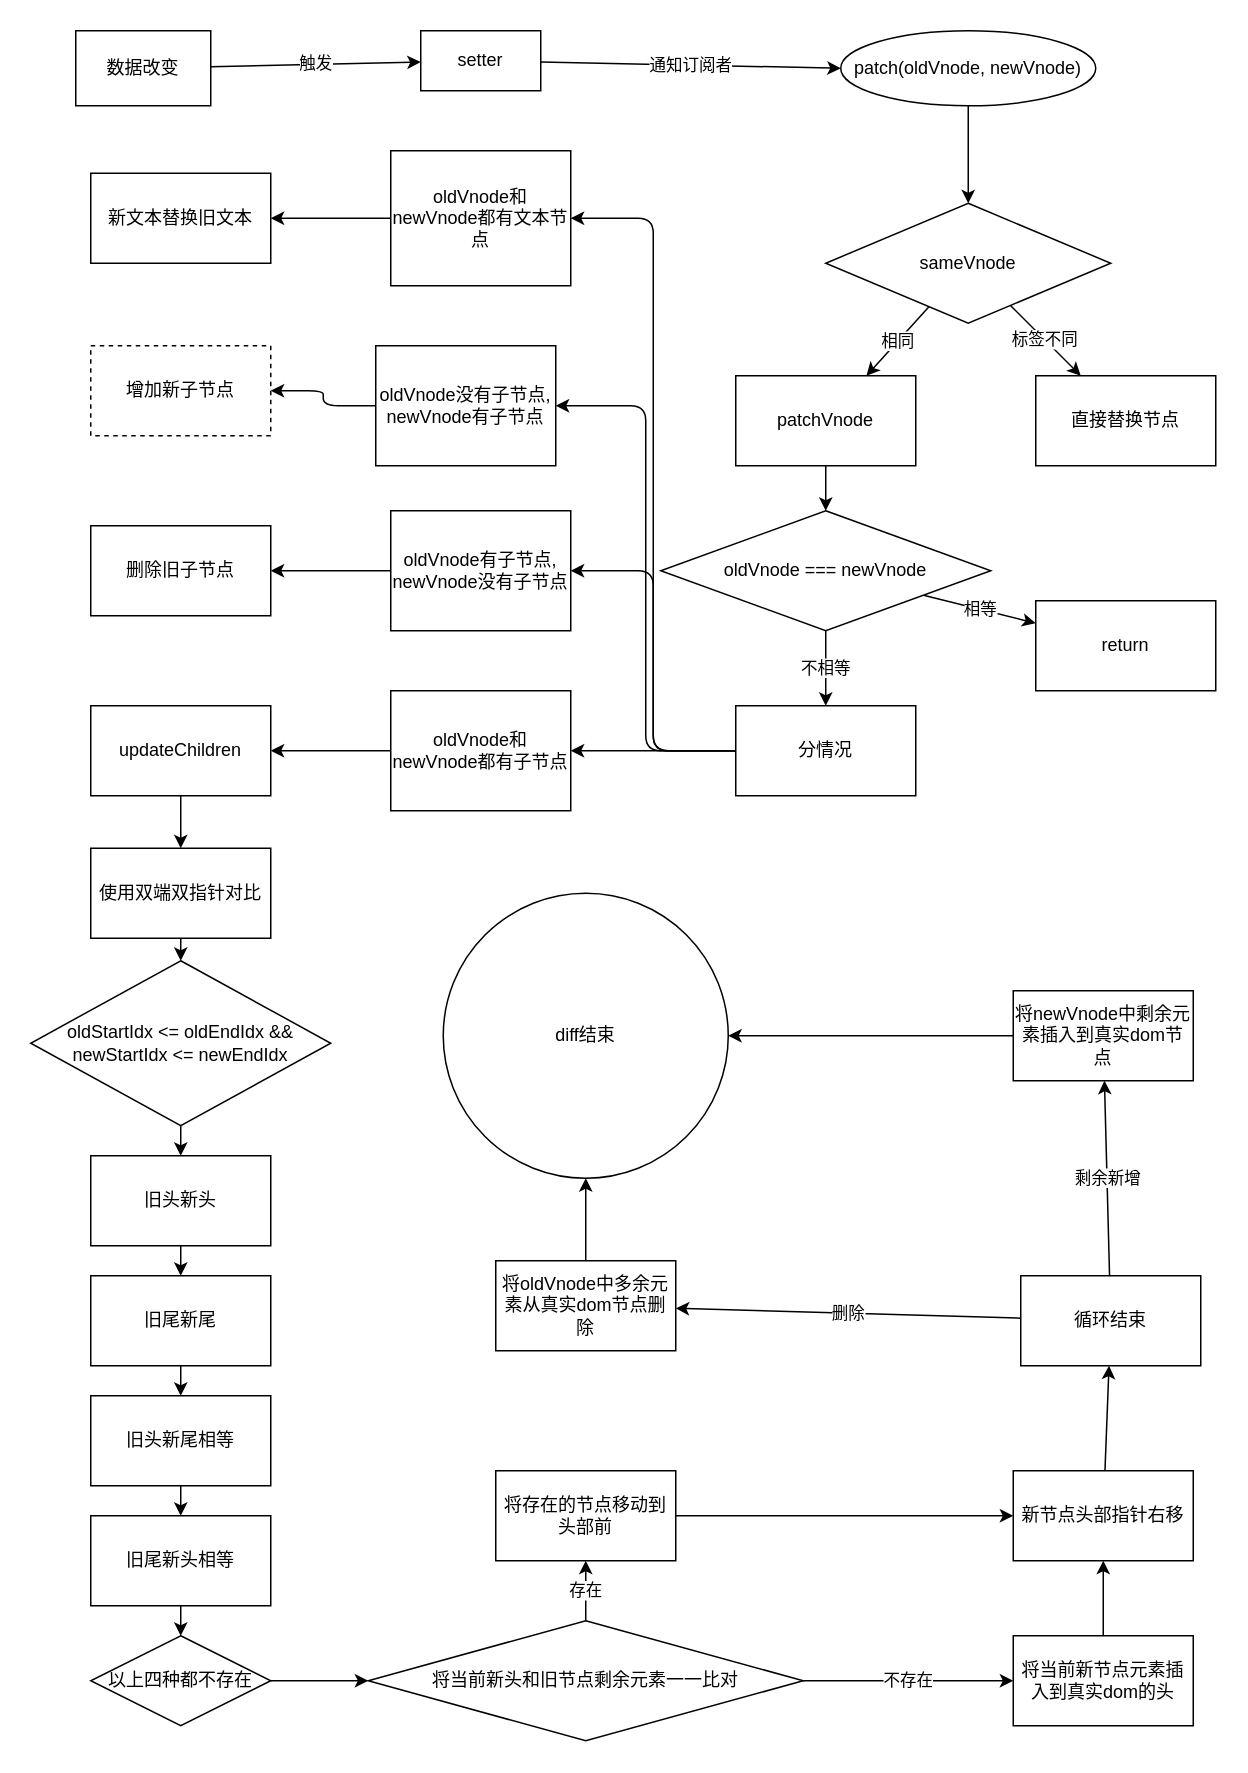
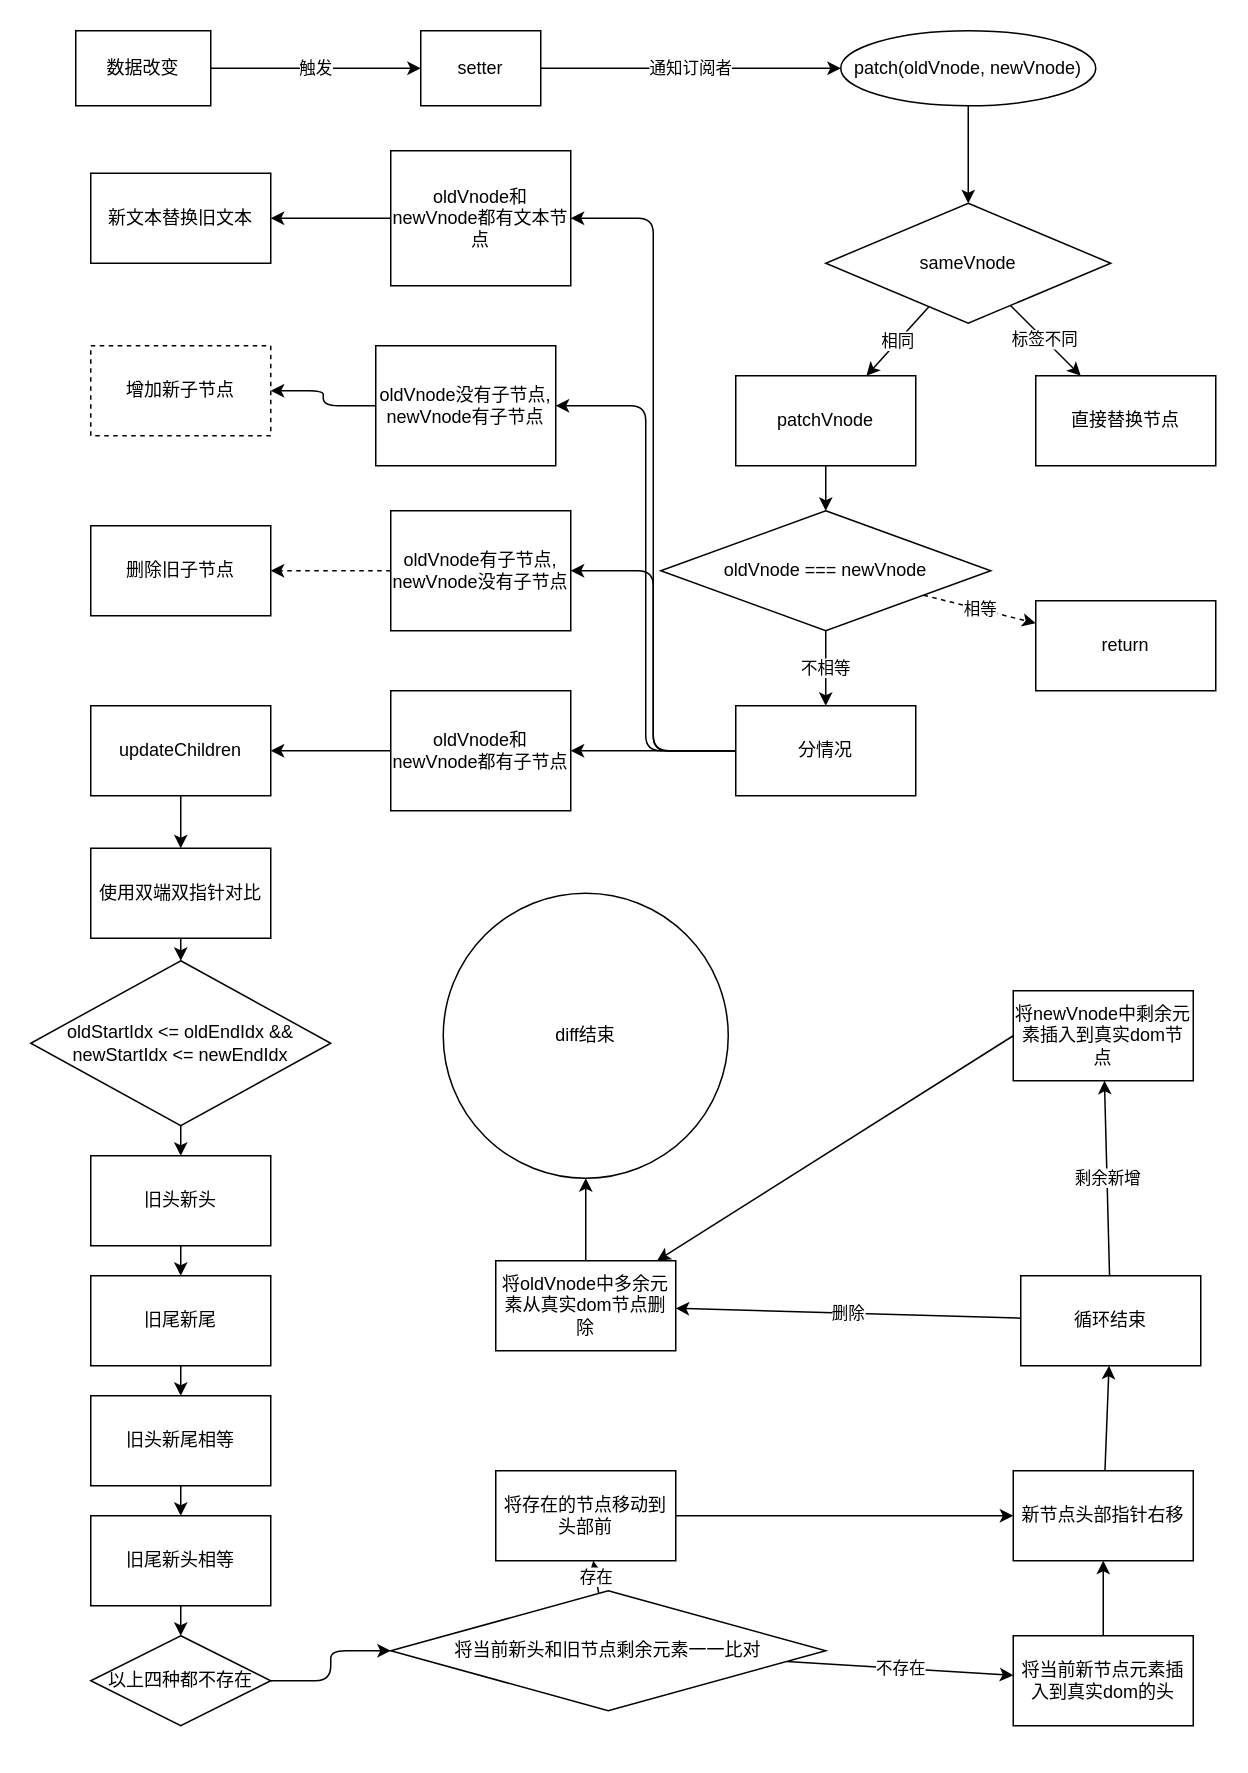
  <mxCell id="0" />
  <mxCell id="1" parent="0" />
  <mxCell id="2" value="触发" style="edgeStyle=none;html=1;" parent="1" source="3" target="5" edge="1"><mxGeometry relative="1" as="geometry" /></mxCell>
  <mxCell id="3" value="数据改变" style="rounded=0;whiteSpace=wrap;html=1;" parent="1" vertex="1"><mxGeometry x="50" y="20" width="90" height="50" as="geometry" /></mxCell>
  <mxCell id="4" value="通知订阅者" style="edgeStyle=none;html=1;entryX=0;entryY=0.5;entryDx=0;entryDy=0;" parent="1" source="5" target="7" edge="1"><mxGeometry relative="1" as="geometry"><mxPoint x="640" y="70" as="targetPoint" /></mxGeometry></mxCell>
- <mxCell id="5" value="setter" style="whiteSpace=wrap;html=1;rounded=0;" parent="1" vertex="1"><mxGeometry x="280" y="20" width="80" height="40" as="geometry" /></mxCell>
+ <mxCell id="5" value="setter" style="whiteSpace=wrap;html=1;rounded=0;" parent="1" vertex="1"><mxGeometry x="280" y="20" width="80" height="50" as="geometry" /></mxCell>
  <mxCell id="6" value="" style="edgeStyle=none;html=1;" parent="1" source="7" target="10" edge="1"><mxGeometry relative="1" as="geometry" /></mxCell>
  <mxCell id="7" value="patch(oldVnode, newVnode)" style="ellipse;whiteSpace=wrap;html=1;" parent="1" vertex="1"><mxGeometry x="560" y="20" width="170" height="50" as="geometry" /></mxCell>
  <mxCell id="8" value="标签不同" style="html=1;" parent="1" source="10" target="11" edge="1"><mxGeometry x="0.011" relative="1" as="geometry"><mxPoint as="offset" /></mxGeometry></mxCell>
  <mxCell id="9" value="相同" style="html=1;" parent="1" source="10" target="13" edge="1"><mxGeometry relative="1" as="geometry" /></mxCell>
  <mxCell id="10" value="sameVnode" style="rhombus;whiteSpace=wrap;html=1;rounded=0;" parent="1" vertex="1"><mxGeometry x="550" y="135" width="190" height="80" as="geometry" /></mxCell>
  <mxCell id="11" value="直接替换节点" style="whiteSpace=wrap;html=1;rounded=0;" parent="1" vertex="1"><mxGeometry x="690" y="250" width="120" height="60" as="geometry" /></mxCell>
  <mxCell id="12" value="" style="edgeStyle=none;html=1;" parent="1" source="13" target="16" edge="1"><mxGeometry relative="1" as="geometry" /></mxCell>
  <mxCell id="13" value="patchVnode" style="whiteSpace=wrap;html=1;rounded=0;" parent="1" vertex="1"><mxGeometry x="490" y="250" width="120" height="60" as="geometry" /></mxCell>
- <mxCell id="14" value="相等" style="edgeStyle=none;html=1;" parent="1" source="16" target="17" edge="1"><mxGeometry relative="1" as="geometry" /></mxCell>
+ <mxCell id="14" value="相等" style="edgeStyle=none;html=1;dashed=1;" parent="1" source="16" target="17" edge="1"><mxGeometry relative="1" as="geometry" /></mxCell>
  <mxCell id="15" value="不相等" style="edgeStyle=none;html=1;" parent="1" source="16" target="22" edge="1"><mxGeometry relative="1" as="geometry" /></mxCell>
  <mxCell id="16" value="oldVnode === newVnode" style="rhombus;whiteSpace=wrap;html=1;rounded=0;" parent="1" vertex="1"><mxGeometry x="440" y="340" width="220" height="80" as="geometry" /></mxCell>
  <mxCell id="17" value="return" style="whiteSpace=wrap;html=1;rounded=0;" parent="1" vertex="1"><mxGeometry x="690" y="400" width="120" height="60" as="geometry" /></mxCell>
  <mxCell id="18" value="" style="edgeStyle=elbowEdgeStyle;html=1;" parent="1" source="22" target="24" edge="1"><mxGeometry relative="1" as="geometry" /></mxCell>
  <mxCell id="19" value="" style="edgeStyle=elbowEdgeStyle;html=1;" parent="1" source="22" target="26" edge="1"><mxGeometry relative="1" as="geometry" /></mxCell>
  <mxCell id="20" value="" style="edgeStyle=elbowEdgeStyle;html=1;" parent="1" source="22" target="28" edge="1"><mxGeometry relative="1" as="geometry" /></mxCell>
  <mxCell id="21" value="" style="edgeStyle=elbowEdgeStyle;html=1;" parent="1" source="22" target="30" edge="1"><mxGeometry relative="1" as="geometry" /></mxCell>
  <mxCell id="22" value="分情况" style="whiteSpace=wrap;html=1;rounded=0;" parent="1" vertex="1"><mxGeometry x="490" y="470" width="120" height="60" as="geometry" /></mxCell>
  <mxCell id="23" value="" style="edgeStyle=elbowEdgeStyle;html=1;" parent="1" source="24" target="31" edge="1"><mxGeometry relative="1" as="geometry" /></mxCell>
  <mxCell id="24" value="oldVnode和newVnode都有文本节点" style="whiteSpace=wrap;html=1;rounded=0;" parent="1" vertex="1"><mxGeometry x="260" y="100" width="120" height="90" as="geometry" /></mxCell>
  <mxCell id="25" value="" style="edgeStyle=elbowEdgeStyle;html=1;" parent="1" source="26" target="32" edge="1"><mxGeometry relative="1" as="geometry" /></mxCell>
  <mxCell id="26" value="oldVnode没有子节点, newVnode有子节点" style="whiteSpace=wrap;html=1;rounded=0;" parent="1" vertex="1"><mxGeometry x="250" y="230" width="120" height="80" as="geometry" /></mxCell>
- <mxCell id="27" value="" style="edgeStyle=elbowEdgeStyle;html=1;" parent="1" source="28" target="33" edge="1"><mxGeometry relative="1" as="geometry" /></mxCell>
+ <mxCell id="27" value="" style="edgeStyle=elbowEdgeStyle;html=1;dashed=1;" parent="1" source="28" target="33" edge="1"><mxGeometry relative="1" as="geometry" /></mxCell>
  <mxCell id="28" value="oldVnode有子节点, newVnode没有子节点" style="whiteSpace=wrap;html=1;rounded=0;" parent="1" vertex="1"><mxGeometry x="260" y="340" width="120" height="80" as="geometry" /></mxCell>
  <mxCell id="29" value="" style="edgeStyle=elbowEdgeStyle;html=1;" parent="1" source="30" target="35" edge="1"><mxGeometry relative="1" as="geometry" /></mxCell>
  <mxCell id="30" value="oldVnode和newVnode都有子节点" style="whiteSpace=wrap;html=1;rounded=0;" parent="1" vertex="1"><mxGeometry x="260" y="460" width="120" height="80" as="geometry" /></mxCell>
  <mxCell id="31" value="新文本替换旧文本" style="whiteSpace=wrap;html=1;rounded=0;" parent="1" vertex="1"><mxGeometry x="60" y="115" width="120" height="60" as="geometry" /></mxCell>
  <mxCell id="32" value="增加新子节点" style="whiteSpace=wrap;html=1;rounded=0;dashed=1;" parent="1" vertex="1"><mxGeometry x="60" y="230" width="120" height="60" as="geometry" /></mxCell>
  <mxCell id="33" value="删除旧子节点" style="whiteSpace=wrap;html=1;rounded=0;" parent="1" vertex="1"><mxGeometry x="60" y="350" width="120" height="60" as="geometry" /></mxCell>
  <mxCell id="34" value="" style="edgeStyle=elbowEdgeStyle;html=1;" parent="1" source="35" target="37" edge="1"><mxGeometry relative="1" as="geometry" /></mxCell>
  <mxCell id="35" value="updateChildren" style="whiteSpace=wrap;html=1;rounded=0;" parent="1" vertex="1"><mxGeometry x="60" y="470" width="120" height="60" as="geometry" /></mxCell>
  <mxCell id="36" style="edgeStyle=none;html=1;exitX=0.5;exitY=1;exitDx=0;exitDy=0;entryX=0.5;entryY=0;entryDx=0;entryDy=0;fontColor=default;" parent="1" source="37" target="58" edge="1"><mxGeometry relative="1" as="geometry" /></mxCell>
  <mxCell id="37" value="使用双端双指针对比" style="whiteSpace=wrap;html=1;rounded=0;" parent="1" vertex="1"><mxGeometry x="60" y="565" width="120" height="60" as="geometry" /></mxCell>
  <mxCell id="38" style="edgeStyle=none;html=1;exitX=0.5;exitY=1;exitDx=0;exitDy=0;entryX=0.5;entryY=0;entryDx=0;entryDy=0;fontColor=default;" parent="1" source="39" target="41" edge="1"><mxGeometry relative="1" as="geometry" /></mxCell>
  <mxCell id="39" value="旧头新头" style="whiteSpace=wrap;html=1;rounded=0;" parent="1" vertex="1"><mxGeometry x="60" y="770" width="120" height="60" as="geometry" /></mxCell>
  <mxCell id="40" style="edgeStyle=none;html=1;exitX=0.5;exitY=1;exitDx=0;exitDy=0;entryX=0.5;entryY=0;entryDx=0;entryDy=0;fontColor=default;" parent="1" source="41" target="45" edge="1"><mxGeometry relative="1" as="geometry" /></mxCell>
  <mxCell id="41" value="旧尾新尾" style="whiteSpace=wrap;html=1;rounded=0;" parent="1" vertex="1"><mxGeometry x="60" y="850" width="120" height="60" as="geometry" /></mxCell>
  <mxCell id="42" value="" style="edgeStyle=none;html=1;fontColor=default;" parent="1" source="43" target="47" edge="1"><mxGeometry relative="1" as="geometry" /></mxCell>
  <mxCell id="43" value="旧尾新头相等" style="whiteSpace=wrap;html=1;rounded=0;" parent="1" vertex="1"><mxGeometry x="60" y="1010" width="120" height="60" as="geometry" /></mxCell>
  <mxCell id="44" style="edgeStyle=none;html=1;exitX=0.5;exitY=1;exitDx=0;exitDy=0;entryX=0.5;entryY=0;entryDx=0;entryDy=0;fontColor=default;" parent="1" source="45" target="43" edge="1"><mxGeometry relative="1" as="geometry" /></mxCell>
  <mxCell id="45" value="旧头新尾相等" style="whiteSpace=wrap;html=1;rounded=0;" parent="1" vertex="1"><mxGeometry x="60" y="930" width="120" height="60" as="geometry" /></mxCell>
  <mxCell id="46" value="" style="edgeStyle=elbowEdgeStyle;html=1;fontColor=default;" parent="1" source="47" target="50" edge="1"><mxGeometry relative="1" as="geometry" /></mxCell>
  <mxCell id="47" value="以上四种都不存在" style="rhombus;whiteSpace=wrap;html=1;" parent="1" vertex="1"><mxGeometry x="60" y="1090" width="120" height="60" as="geometry" /></mxCell>
  <mxCell id="48" value="存在" style="html=1;fontColor=default;" parent="1" source="50" target="52" edge="1"><mxGeometry relative="1" as="geometry" /></mxCell>
  <mxCell id="49" value="不存在" style="html=1;fontColor=default;" parent="1" source="50" target="54" edge="1"><mxGeometry relative="1" as="geometry" /></mxCell>
- <mxCell id="50" value="将当前新头和旧节点剩余元素一一比对" style="rhombus;whiteSpace=wrap;html=1;rounded=0;" parent="1" vertex="1"><mxGeometry x="245" y="1080" width="290" height="80" as="geometry" /></mxCell>
+ <mxCell id="50" value="将当前新头和旧节点剩余元素一一比对" style="rhombus;whiteSpace=wrap;html=1;rounded=0;" parent="1" vertex="1"><mxGeometry x="260" y="1060" width="290" height="80" as="geometry" /></mxCell>
  <mxCell id="51" style="edgeStyle=none;html=1;exitX=1;exitY=0.5;exitDx=0;exitDy=0;entryX=0;entryY=0.5;entryDx=0;entryDy=0;fontColor=default;" parent="1" source="52" target="56" edge="1"><mxGeometry relative="1" as="geometry" /></mxCell>
  <mxCell id="52" value="将存在的节点移动到头部前" style="whiteSpace=wrap;html=1;rounded=0;" parent="1" vertex="1"><mxGeometry x="330" y="980" width="120" height="60" as="geometry" /></mxCell>
  <mxCell id="53" style="edgeStyle=none;html=1;exitX=0.5;exitY=0;exitDx=0;exitDy=0;entryX=0.5;entryY=1;entryDx=0;entryDy=0;fontColor=default;" parent="1" source="54" target="56" edge="1"><mxGeometry relative="1" as="geometry" /></mxCell>
  <mxCell id="54" value="将当前新节点元素插入到真实dom的头" style="whiteSpace=wrap;html=1;rounded=0;" parent="1" vertex="1"><mxGeometry x="675" y="1090" width="120" height="60" as="geometry" /></mxCell>
  <mxCell id="55" value="" style="edgeStyle=none;html=1;fontColor=default;" parent="1" source="56" target="61" edge="1"><mxGeometry relative="1" as="geometry" /></mxCell>
  <mxCell id="56" value="新节点头部指针右移" style="rounded=0;whiteSpace=wrap;html=1;fontColor=default;" parent="1" vertex="1"><mxGeometry x="675" y="980" width="120" height="60" as="geometry" /></mxCell>
  <mxCell id="57" style="edgeStyle=none;html=1;exitX=0.5;exitY=1;exitDx=0;exitDy=0;entryX=0.5;entryY=0;entryDx=0;entryDy=0;fontColor=default;" parent="1" source="58" target="39" edge="1"><mxGeometry relative="1" as="geometry" /></mxCell>
  <mxCell id="58" value="oldStartIdx &lt;= oldEndIdx &amp;&amp; newStartIdx &lt;= newEndIdx" style="rhombus;whiteSpace=wrap;fontColor=default;" parent="1" vertex="1"><mxGeometry y="640" width="200" height="110" as="geometry" x="20" /></mxCell>
  <mxCell id="59" value="剩余新增" style="edgeStyle=none;html=1;fontColor=default;" parent="1" source="61" target="63" edge="1"><mxGeometry relative="1" as="geometry" /></mxCell>
  <mxCell id="60" value="删除" style="edgeStyle=none;html=1;fontColor=default;" parent="1" source="61" target="65" edge="1"><mxGeometry relative="1" as="geometry" /></mxCell>
  <mxCell id="61" value="循环结束" style="whiteSpace=wrap;html=1;rounded=0;" parent="1" vertex="1"><mxGeometry x="680" y="850" width="120" height="60" as="geometry" /></mxCell>
- <mxCell id="62" style="edgeStyle=none;html=1;exitX=0;exitY=0.5;exitDx=0;exitDy=0;entryX=1;entryY=0.5;entryDx=0;entryDy=0;fontColor=default;" parent="1" source="63" target="66" edge="1"><mxGeometry relative="1" as="geometry" /></mxCell>
+ <mxCell id="62" style="edgeStyle=none;html=1;exitX=0;exitY=0.5;exitDx=0;exitDy=0;fontColor=default;" parent="1" source="63" target="65" edge="1"><mxGeometry relative="1" as="geometry" /></mxCell>
  <mxCell id="63" value="将newVnode中剩余元素插入到真实dom节点" style="whiteSpace=wrap;html=1;rounded=0;" parent="1" vertex="1"><mxGeometry x="675" y="660" width="120" height="60" as="geometry" /></mxCell>
  <mxCell id="64" style="edgeStyle=none;html=1;exitX=0.5;exitY=0;exitDx=0;exitDy=0;entryX=0.5;entryY=1;entryDx=0;entryDy=0;fontColor=default;" parent="1" source="65" target="66" edge="1"><mxGeometry relative="1" as="geometry" /></mxCell>
  <mxCell id="65" value="将oldVnode中多余元素从真实dom节点删除" style="whiteSpace=wrap;html=1;rounded=0;" parent="1" vertex="1"><mxGeometry x="330" y="840" width="120" height="60" as="geometry" /></mxCell>
  <mxCell id="66" value="diff结束" style="ellipse;whiteSpace=wrap;html=1;aspect=fixed;fontColor=default;" parent="1" vertex="1"><mxGeometry x="295" y="595" width="190" height="190" as="geometry" /></mxCell>
